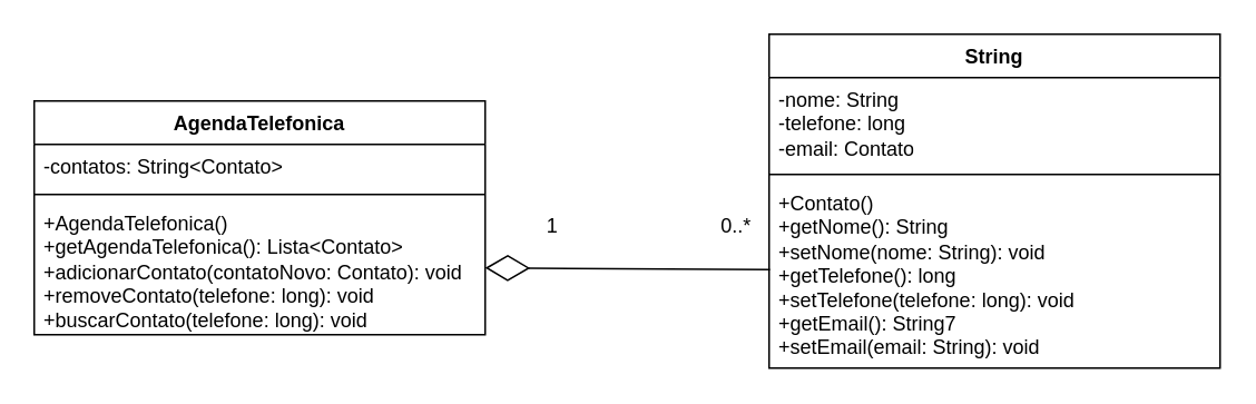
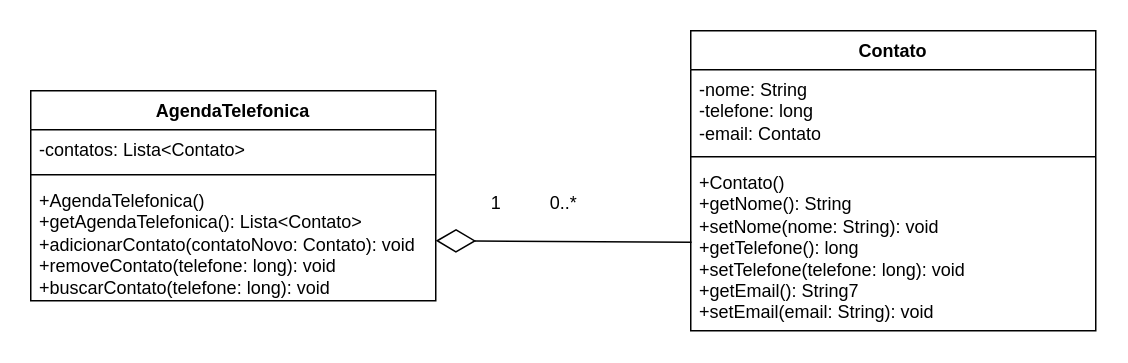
  <mxCell id="0" />
  <mxCell id="1" parent="0" />
  <mxCell id="2" value="AgendaTelefonica" style="swimlane;fontStyle=1;align=center;verticalAlign=top;childLayout=stackLayout;horizontal=1;startSize=26;horizontalStack=0;resizeParent=1;resizeParentMax=0;resizeLast=0;collapsible=1;marginBottom=0;whiteSpace=wrap;html=1;" vertex="1" parent="1"><mxGeometry x="20" y="60" width="270" height="140" as="geometry" /></mxCell>
- <mxCell id="3" value="-contatos: String&amp;lt;Contato&amp;gt;&lt;div&gt;&lt;br&gt;&lt;/div&gt;" style="text;strokeColor=none;fillColor=none;align=left;verticalAlign=top;spacingLeft=4;spacingRight=4;overflow=hidden;rotatable=0;points=[[0,0.5],[1,0.5]];portConstraint=eastwest;whiteSpace=wrap;html=1;" vertex="1" parent="2"><mxGeometry y="26" width="270" height="26" as="geometry" /></mxCell>
+ <mxCell id="3" value="-contatos: Lista&amp;lt;Contato&amp;gt;&lt;div&gt;&lt;br&gt;&lt;/div&gt;" style="text;strokeColor=none;fillColor=none;align=left;verticalAlign=top;spacingLeft=4;spacingRight=4;overflow=hidden;rotatable=0;points=[[0,0.5],[1,0.5]];portConstraint=eastwest;whiteSpace=wrap;html=1;" vertex="1" parent="2"><mxGeometry y="26" width="270" height="26" as="geometry" /></mxCell>
  <mxCell id="4" value="" style="line;strokeWidth=1;fillColor=none;align=left;verticalAlign=middle;spacingTop=-1;spacingLeft=3;spacingRight=3;rotatable=0;labelPosition=right;points=[];portConstraint=eastwest;strokeColor=inherit;" vertex="1" parent="2"><mxGeometry y="52" width="270" height="8" as="geometry" /></mxCell>
  <mxCell id="5" value="+AgendaTelefonica()&lt;div&gt;+getAgendaTelefonica(): Lista&amp;lt;Contato&amp;gt;&lt;/div&gt;&lt;div&gt;+adicionarContato(contatoNovo: Contato): void&lt;/div&gt;&lt;div&gt;+removeContato(telefone: long): void&lt;/div&gt;&lt;div&gt;+buscarContato(telefone: long): void&lt;/div&gt;" style="text;strokeColor=none;fillColor=none;align=left;verticalAlign=top;spacingLeft=4;spacingRight=4;overflow=hidden;rotatable=0;points=[[0,0.5],[1,0.5]];portConstraint=eastwest;whiteSpace=wrap;html=1;" vertex="1" parent="2"><mxGeometry y="60" width="270" height="80" as="geometry" /></mxCell>
- <mxCell id="6" value="String" style="swimlane;fontStyle=1;align=center;verticalAlign=top;childLayout=stackLayout;horizontal=1;startSize=26;horizontalStack=0;resizeParent=1;resizeParentMax=0;resizeLast=0;collapsible=1;marginBottom=0;whiteSpace=wrap;html=1;" vertex="1" parent="1"><mxGeometry x="460" y="20" width="270" height="200" as="geometry" /></mxCell>
+ <mxCell id="6" value="Contato" style="swimlane;fontStyle=1;align=center;verticalAlign=top;childLayout=stackLayout;horizontal=1;startSize=26;horizontalStack=0;resizeParent=1;resizeParentMax=0;resizeLast=0;collapsible=1;marginBottom=0;whiteSpace=wrap;html=1;" vertex="1" parent="1"><mxGeometry x="460" y="20" width="270" height="200" as="geometry" /></mxCell>
  <mxCell id="7" value="&lt;div&gt;-nome: String&lt;/div&gt;&lt;div&gt;-telefone: long&lt;/div&gt;&lt;div&gt;-email: Contato&lt;/div&gt;" style="text;strokeColor=none;fillColor=none;align=left;verticalAlign=top;spacingLeft=4;spacingRight=4;overflow=hidden;rotatable=0;points=[[0,0.5],[1,0.5]];portConstraint=eastwest;whiteSpace=wrap;html=1;" vertex="1" parent="6"><mxGeometry y="26" width="270" height="54" as="geometry" /></mxCell>
  <mxCell id="8" value="" style="line;strokeWidth=1;fillColor=none;align=left;verticalAlign=middle;spacingTop=-1;spacingLeft=3;spacingRight=3;rotatable=0;labelPosition=right;points=[];portConstraint=eastwest;strokeColor=inherit;" vertex="1" parent="6"><mxGeometry y="80" width="270" height="8" as="geometry" /></mxCell>
  <mxCell id="9" value="+Contato()&lt;div&gt;+getNome(): String&lt;/div&gt;&lt;div&gt;+setNome(nome: String): void&lt;/div&gt;&lt;div&gt;+getTelefone(): long&lt;/div&gt;&lt;div&gt;+setTelefone(telefone: long): void&lt;/div&gt;&lt;div&gt;+getEmail(): String7&lt;/div&gt;&lt;div&gt;+setEmail(email: String): void&lt;/div&gt;" style="text;strokeColor=none;fillColor=none;align=left;verticalAlign=top;spacingLeft=4;spacingRight=4;overflow=hidden;rotatable=0;points=[[0,0.5],[1,0.5]];portConstraint=eastwest;whiteSpace=wrap;html=1;" vertex="1" parent="6"><mxGeometry y="88" width="270" height="112" as="geometry" /></mxCell>
  <mxCell id="10" value="" style="endArrow=diamondThin;endFill=0;endSize=24;html=1;rounded=0;exitX=0.002;exitY=0.473;exitDx=0;exitDy=0;entryX=1;entryY=0.5;entryDx=0;entryDy=0;exitPerimeter=0;" edge="1" parent="1" source="9" target="5"><mxGeometry width="160" relative="1" as="geometry"><mxPoint x="300" y="230" as="sourcePoint" /><mxPoint x="460" y="230" as="targetPoint" /></mxGeometry></mxCell>
  <mxCell id="11" value="1" style="text;html=1;align=center;verticalAlign=middle;resizable=0;points=[];autosize=1;strokeColor=none;fillColor=none;" vertex="1" parent="1"><mxGeometry x="315" y="120" width="30" height="30" as="geometry" /></mxCell>
- <mxCell id="12" value="0..*" style="text;html=1;align=center;verticalAlign=middle;resizable=0;points=[];autosize=1;strokeColor=none;fillColor=none;" vertex="1" parent="1"><mxGeometry x="420" y="120" width="40" height="30" as="geometry" /></mxCell>
+ <mxCell id="12" value="0..*" style="text;html=1;align=center;verticalAlign=middle;resizable=0;points=[];autosize=1;strokeColor=none;fillColor=none;" vertex="1" parent="1"><mxGeometry x="355" y="120" width="40" height="30" as="geometry" /></mxCell>
